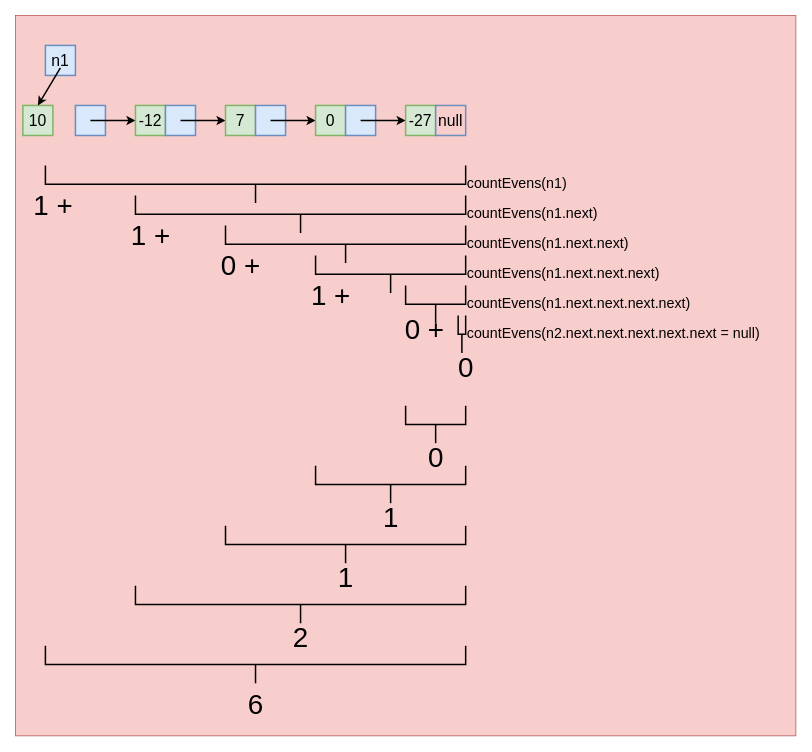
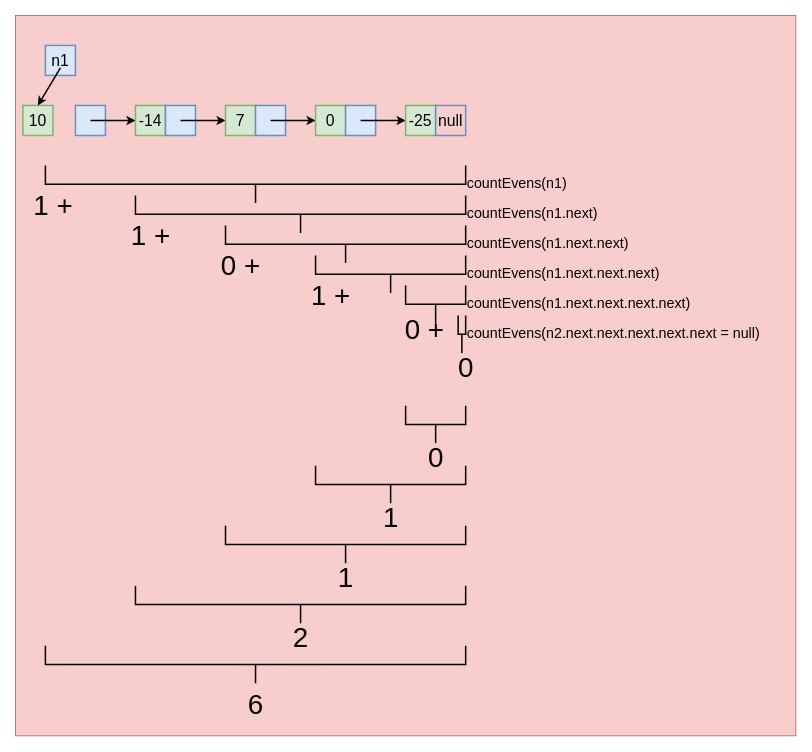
  <mxCell id="0" />
  <mxCell id="1" parent="0" />
  <mxCell id="2" value="" style="rounded=0;whiteSpace=wrap;html=1;fillColor=#f8cecc;strokeColor=#b85450;" vertex="1" parent="1"><mxGeometry x="20" y="20" width="1040" height="960" as="geometry" /></mxCell>
  <mxCell id="3" value="10" style="rounded=0;whiteSpace=wrap;html=1;fillColor=#d5e8d4;strokeColor=#82b366;strokeWidth=2;fontSize=21;" vertex="1" parent="1"><mxGeometry x="30" y="140" width="40" height="40" as="geometry" /></mxCell>
  <mxCell id="4" value="" style="rounded=0;whiteSpace=wrap;html=1;fillColor=#dae8fc;strokeColor=#6c8ebf;strokeWidth=2;fontSize=21;" vertex="1" parent="1"><mxGeometry x="100" y="140" width="40" height="40" as="geometry" /></mxCell>
  <mxCell id="5" value="" style="endArrow=classic;html=1;rounded=0;strokeWidth=2;fontSize=21;" edge="1" parent="1"><mxGeometry width="50" height="50" relative="1" as="geometry"><mxPoint x="120" y="160" as="sourcePoint" /><mxPoint x="180" y="160" as="targetPoint" /></mxGeometry></mxCell>
- <mxCell id="6" value="-12" style="rounded=0;whiteSpace=wrap;html=1;fillColor=#d5e8d4;strokeColor=#82b366;strokeWidth=2;fontSize=21;" vertex="1" parent="1"><mxGeometry x="180" y="140" width="40" height="40" as="geometry" /></mxCell>
+ <mxCell id="6" value="-14" style="rounded=0;whiteSpace=wrap;html=1;fillColor=#d5e8d4;strokeColor=#82b366;strokeWidth=2;fontSize=21;" vertex="1" parent="1"><mxGeometry x="180" y="140" width="40" height="40" as="geometry" /></mxCell>
  <mxCell id="7" value="" style="rounded=0;whiteSpace=wrap;html=1;fillColor=#dae8fc;strokeColor=#6c8ebf;strokeWidth=2;fontSize=21;" vertex="1" parent="1"><mxGeometry x="220" y="140" width="40" height="40" as="geometry" /></mxCell>
  <mxCell id="8" value="" style="endArrow=classic;html=1;rounded=0;strokeWidth=2;fontSize=21;" edge="1" parent="1"><mxGeometry width="50" height="50" relative="1" as="geometry"><mxPoint x="240" y="160" as="sourcePoint" /><mxPoint x="300" y="160" as="targetPoint" /></mxGeometry></mxCell>
  <mxCell id="9" value="7" style="rounded=0;whiteSpace=wrap;html=1;fillColor=#d5e8d4;strokeColor=#82b366;strokeWidth=2;fontSize=21;" vertex="1" parent="1"><mxGeometry x="300" y="140" width="40" height="40" as="geometry" /></mxCell>
  <mxCell id="10" value="" style="rounded=0;whiteSpace=wrap;html=1;fillColor=#dae8fc;strokeColor=#6c8ebf;strokeWidth=2;fontSize=21;" vertex="1" parent="1"><mxGeometry x="340" y="140" width="40" height="40" as="geometry" /></mxCell>
  <mxCell id="11" value="" style="endArrow=classic;html=1;rounded=0;strokeWidth=2;fontSize=21;" edge="1" parent="1"><mxGeometry width="50" height="50" relative="1" as="geometry"><mxPoint x="360" y="160" as="sourcePoint" /><mxPoint x="420" y="160" as="targetPoint" /></mxGeometry></mxCell>
  <mxCell id="12" value="0" style="rounded=0;whiteSpace=wrap;html=1;fillColor=#d5e8d4;strokeColor=#82b366;strokeWidth=2;fontSize=21;" vertex="1" parent="1"><mxGeometry x="420" y="140" width="40" height="40" as="geometry" /></mxCell>
  <mxCell id="13" value="" style="rounded=0;whiteSpace=wrap;html=1;fillColor=#dae8fc;strokeColor=#6c8ebf;strokeWidth=2;fontSize=21;" vertex="1" parent="1"><mxGeometry x="460" y="140" width="40" height="40" as="geometry" /></mxCell>
  <mxCell id="14" value="" style="endArrow=classic;html=1;rounded=0;strokeWidth=2;fontSize=21;" edge="1" parent="1"><mxGeometry width="50" height="50" relative="1" as="geometry"><mxPoint x="480" y="160" as="sourcePoint" /><mxPoint x="540" y="160" as="targetPoint" /></mxGeometry></mxCell>
- <mxCell id="15" value="-27" style="rounded=0;whiteSpace=wrap;html=1;fillColor=#d5e8d4;strokeColor=#82b366;strokeWidth=2;fontSize=21;" vertex="1" parent="1"><mxGeometry x="540" y="140" width="40" height="40" as="geometry" /></mxCell>
+ <mxCell id="15" value="-25" style="rounded=0;whiteSpace=wrap;html=1;fillColor=#d5e8d4;strokeColor=#82b366;strokeWidth=2;fontSize=21;" vertex="1" parent="1"><mxGeometry x="540" y="140" width="40" height="40" as="geometry" /></mxCell>
  <mxCell id="16" value="null" style="rounded=0;whiteSpace=wrap;html=1;fillColor=#f8cecc;strokeColor=#6c8ebf;strokeWidth=2;fontSize=21;" vertex="1" parent="1"><mxGeometry x="580" y="140" width="40" height="40" as="geometry" /></mxCell>
  <mxCell id="17" value="countEvens(n1)" style="strokeWidth=2;html=1;shape=mxgraph.flowchart.annotation_2;align=left;labelPosition=right;pointerEvents=1;direction=north;fontSize=19;" vertex="1" parent="1"><mxGeometry x="60" y="220" width="560" height="50" as="geometry" /></mxCell>
  <mxCell id="18" value="n1" style="rounded=0;whiteSpace=wrap;html=1;fillColor=#dae8fc;strokeColor=#6c8ebf;strokeWidth=2;fontSize=21;" vertex="1" parent="1"><mxGeometry x="60" y="60" width="40" height="40" as="geometry" /></mxCell>
  <mxCell id="19" value="" style="endArrow=classic;html=1;rounded=0;entryX=0.5;entryY=0;entryDx=0;entryDy=0;strokeWidth=2;fontSize=21;" edge="1" parent="1" target="3"><mxGeometry width="50" height="50" relative="1" as="geometry"><mxPoint x="80" y="90" as="sourcePoint" /><mxPoint x="130" y="30" as="targetPoint" /></mxGeometry></mxCell>
  <mxCell id="20" value="1 +" style="text;html=1;align=center;verticalAlign=middle;resizable=0;points=[];autosize=1;strokeColor=none;fillColor=none;fontSize=37;" vertex="1" parent="1"><mxGeometry x="30" y="245" width="80" height="60" as="geometry" /></mxCell>
  <mxCell id="21" value="countEvens(n1.next)" style="strokeWidth=2;html=1;shape=mxgraph.flowchart.annotation_2;align=left;labelPosition=right;pointerEvents=1;direction=north;fontSize=19;" vertex="1" parent="1"><mxGeometry x="180" y="260" width="440" height="50" as="geometry" /></mxCell>
  <mxCell id="22" value="1 +" style="text;html=1;align=center;verticalAlign=middle;resizable=0;points=[];autosize=1;strokeColor=none;fillColor=none;fontSize=37;" vertex="1" parent="1"><mxGeometry x="160" y="285" width="80" height="60" as="geometry" /></mxCell>
  <mxCell id="23" value="countEvens(n1.next.next)" style="strokeWidth=2;html=1;shape=mxgraph.flowchart.annotation_2;align=left;labelPosition=right;pointerEvents=1;direction=north;fontSize=19;" vertex="1" parent="1"><mxGeometry x="300" y="300" width="320" height="50" as="geometry" /></mxCell>
  <mxCell id="24" value="0 +" style="text;html=1;align=center;verticalAlign=middle;resizable=0;points=[];autosize=1;strokeColor=none;fillColor=none;fontSize=37;" vertex="1" parent="1"><mxGeometry x="280" y="325" width="80" height="60" as="geometry" /></mxCell>
  <mxCell id="25" value="countEvens(n1.next.next.next)" style="strokeWidth=2;html=1;shape=mxgraph.flowchart.annotation_2;align=left;labelPosition=right;pointerEvents=1;direction=north;fontSize=19;" vertex="1" parent="1"><mxGeometry x="420" y="340" width="200" height="50" as="geometry" /></mxCell>
  <mxCell id="26" value="1 +" style="text;html=1;align=center;verticalAlign=middle;resizable=0;points=[];autosize=1;strokeColor=none;fillColor=none;fontSize=37;" vertex="1" parent="1"><mxGeometry x="400" y="365" width="80" height="60" as="geometry" /></mxCell>
  <mxCell id="27" value="countEvens(n1.next.next.next.next)" style="strokeWidth=2;html=1;shape=mxgraph.flowchart.annotation_2;align=left;labelPosition=right;pointerEvents=1;direction=north;fontSize=19;" vertex="1" parent="1"><mxGeometry x="540" y="380" width="80" height="50" as="geometry" /></mxCell>
  <mxCell id="28" value="0 +" style="text;html=1;align=center;verticalAlign=middle;resizable=0;points=[];autosize=1;strokeColor=none;fillColor=none;fontSize=37;" vertex="1" parent="1"><mxGeometry x="525" y="410" width="80" height="60" as="geometry" /></mxCell>
  <mxCell id="29" value="countEvens(n2.next.next.next.next.next = null)" style="strokeWidth=2;html=1;shape=mxgraph.flowchart.annotation_2;align=left;labelPosition=right;pointerEvents=1;direction=north;fontSize=19;" vertex="1" parent="1"><mxGeometry x="610" y="420" width="10" height="50" as="geometry" /></mxCell>
  <mxCell id="30" value="" style="strokeWidth=2;html=1;shape=mxgraph.flowchart.annotation_2;align=left;labelPosition=right;pointerEvents=1;direction=north;fontSize=37;" vertex="1" parent="1"><mxGeometry x="540" y="540" width="80" height="50" as="geometry" /></mxCell>
  <mxCell id="31" value="" style="strokeWidth=2;html=1;shape=mxgraph.flowchart.annotation_2;align=left;labelPosition=right;pointerEvents=1;direction=north;fontSize=37;" vertex="1" parent="1"><mxGeometry x="420" y="620" width="200" height="50" as="geometry" /></mxCell>
  <mxCell id="32" value="" style="strokeWidth=2;html=1;shape=mxgraph.flowchart.annotation_2;align=left;labelPosition=right;pointerEvents=1;direction=north;fontSize=37;" vertex="1" parent="1"><mxGeometry x="300" y="700" width="320" height="50" as="geometry" /></mxCell>
  <mxCell id="33" value="" style="strokeWidth=2;html=1;shape=mxgraph.flowchart.annotation_2;align=left;labelPosition=right;pointerEvents=1;direction=north;fontSize=37;" vertex="1" parent="1"><mxGeometry x="180" y="780" width="440" height="50" as="geometry" /></mxCell>
  <mxCell id="34" value="" style="strokeWidth=2;html=1;shape=mxgraph.flowchart.annotation_2;align=left;labelPosition=right;pointerEvents=1;direction=north;fontSize=37;" vertex="1" parent="1"><mxGeometry x="60" y="860" width="560" height="50" as="geometry" /></mxCell>
  <mxCell id="35" value="0" style="text;html=1;align=center;verticalAlign=middle;resizable=0;points=[];autosize=1;strokeColor=none;fillColor=none;fontSize=37;" vertex="1" parent="1"><mxGeometry x="600" y="460" width="40" height="60" as="geometry" /></mxCell>
  <mxCell id="36" value="0" style="text;html=1;align=center;verticalAlign=middle;resizable=0;points=[];autosize=1;strokeColor=none;fillColor=none;fontSize=37;" vertex="1" parent="1"><mxGeometry x="560" y="580" width="40" height="60" as="geometry" /></mxCell>
  <mxCell id="37" value="1" style="text;html=1;align=center;verticalAlign=middle;resizable=0;points=[];autosize=1;strokeColor=none;fillColor=none;fontSize=37;" vertex="1" parent="1"><mxGeometry x="500" y="660" width="40" height="60" as="geometry" /></mxCell>
  <mxCell id="38" value="1" style="text;html=1;align=center;verticalAlign=middle;resizable=0;points=[];autosize=1;strokeColor=none;fillColor=none;fontSize=37;" vertex="1" parent="1"><mxGeometry x="440" y="740" width="40" height="60" as="geometry" /></mxCell>
  <mxCell id="39" value="2" style="text;html=1;align=center;verticalAlign=middle;resizable=0;points=[];autosize=1;strokeColor=none;fillColor=none;fontSize=37;" vertex="1" parent="1"><mxGeometry x="380" y="820" width="40" height="60" as="geometry" /></mxCell>
  <mxCell id="40" value="6" style="text;html=1;align=center;verticalAlign=middle;resizable=0;points=[];autosize=1;strokeColor=none;fillColor=none;fontSize=37;" vertex="1" parent="1"><mxGeometry x="320" y="910" width="40" height="60" as="geometry" /></mxCell>
